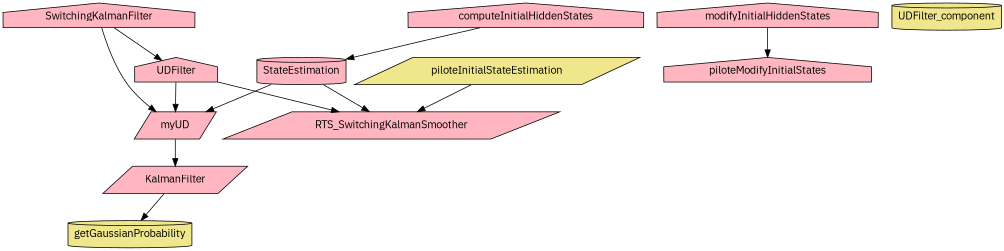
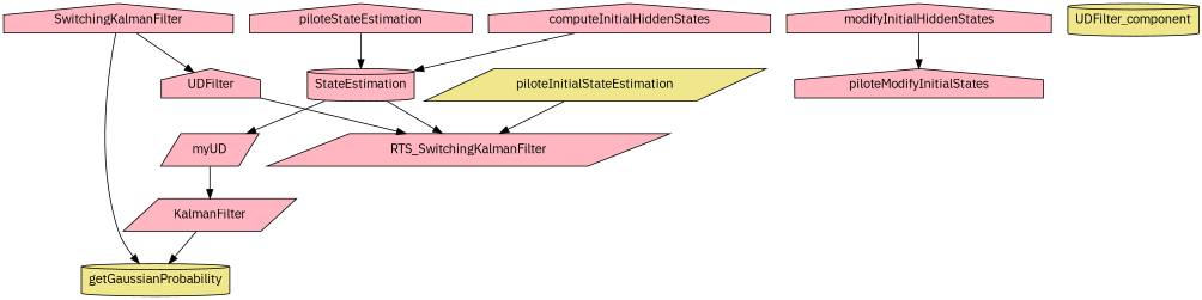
  digraph {
    fontname="IBM Plex Sans"
    node [fillcolor=lightpink fontname="IBM Plex Sans" shape=house style=filled]
    edge [fontname="IBM Plex Sans"]
    KalmanFilter [shape=parallelogram]
    getGaussianProbability [fillcolor=khaki shape=cylinder]
    StateEstimation [shape=cylinder]
-   RTS_SwitchingKalmanSmoother [shape=parallelogram]
+   RTS_SwitchingKalmanSmoother [shape=parallelogram label=RTS_SwitchingKalmanFilter]
    myUD [shape=parallelogram]
    SwitchingKalmanFilter
    UDFilter
    computeInitialHiddenStates
    piloteInitialStateEstimation [fillcolor=khaki shape=parallelogram]
    modifyInitialHiddenStates
    piloteModifyInitialStates
+   piloteStateEstimation
    n13 [fillcolor=khaki label=UDFilter_component shape=cylinder]
    KalmanFilter -> getGaussianProbability
    StateEstimation -> RTS_SwitchingKalmanSmoother
    StateEstimation -> myUD
    myUD -> KalmanFilter
-   SwitchingKalmanFilter -> myUD
+   SwitchingKalmanFilter -> getGaussianProbability
    SwitchingKalmanFilter -> UDFilter
    UDFilter -> RTS_SwitchingKalmanSmoother
-   UDFilter -> myUD
    computeInitialHiddenStates -> StateEstimation
    piloteInitialStateEstimation -> RTS_SwitchingKalmanSmoother
    modifyInitialHiddenStates -> piloteModifyInitialStates
+   piloteStateEstimation -> StateEstimation
  }
